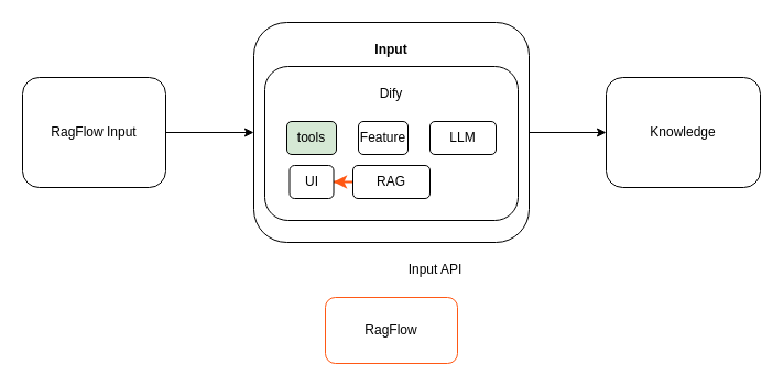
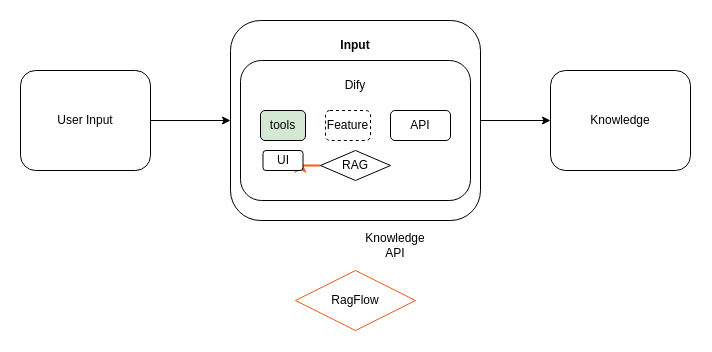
  <mxCell id="0" />
  <mxCell id="1" parent="0" />
  <mxCell id="2" style="edgeStyle=orthogonalEdgeStyle;rounded=0;orthogonalLoop=1;jettySize=auto;html=1;entryX=0;entryY=0.5;entryDx=0;entryDy=0;" edge="1" parent="1" source="3" target="5"><mxGeometry relative="1" as="geometry" /></mxCell>
- <mxCell id="3" value="RagFlow Input" style="rounded=1;whiteSpace=wrap;html=1;" vertex="1" parent="1"><mxGeometry x="20" y="70" width="130" height="100" as="geometry" /></mxCell>
+ <mxCell id="3" value="User Input" style="rounded=1;whiteSpace=wrap;html=1;" vertex="1" parent="1"><mxGeometry x="20" y="70" width="130" height="100" as="geometry" /></mxCell>
  <mxCell id="4" style="edgeStyle=orthogonalEdgeStyle;rounded=0;orthogonalLoop=1;jettySize=auto;html=1;" edge="1" parent="1" source="5" target="6"><mxGeometry relative="1" as="geometry" /></mxCell>
  <mxCell id="5" value="" style="rounded=1;whiteSpace=wrap;html=1;" vertex="1" parent="1"><mxGeometry x="230" y="20" width="250" height="200" as="geometry" /></mxCell>
  <mxCell id="6" value="Knowledge" style="rounded=1;whiteSpace=wrap;html=1;" vertex="1" parent="1"><mxGeometry x="550" y="70" width="140" height="100" as="geometry" /></mxCell>
  <mxCell id="7" value="&lt;b&gt;Input&lt;/b&gt;" style="text;html=1;align=center;verticalAlign=middle;whiteSpace=wrap;rounded=0;" vertex="1" parent="1"><mxGeometry x="325" y="30" width="60" height="30" as="geometry" /></mxCell>
  <mxCell id="8" value="" style="rounded=1;whiteSpace=wrap;html=1;" vertex="1" parent="1"><mxGeometry x="240" y="60" width="230" height="140" as="geometry" /></mxCell>
  <mxCell id="9" value="Dify" style="text;html=1;align=center;verticalAlign=middle;whiteSpace=wrap;rounded=0;" vertex="1" parent="1"><mxGeometry x="325" y="70" width="60" height="30" as="geometry" /></mxCell>
  <mxCell id="10" value="tools" style="rounded=1;whiteSpace=wrap;html=1;fillColor=#d5e8d4;" vertex="1" parent="1"><mxGeometry x="260" y="110" width="45" height="30" as="geometry" /></mxCell>
- <mxCell id="11" value="Feature" style="rounded=1;whiteSpace=wrap;html=1;" vertex="1" parent="1"><mxGeometry x="325" y="110" width="45" height="30" as="geometry" /></mxCell>
+ <mxCell id="11" value="Feature" style="rounded=1;whiteSpace=wrap;html=1;dashed=1;" vertex="1" parent="1"><mxGeometry x="325" y="110" width="45" height="30" as="geometry" /></mxCell>
  <mxCell id="12" style="edgeStyle=orthogonalEdgeStyle;rounded=0;orthogonalLoop=1;jettySize=auto;html=1;strokeColor=#FF5814;strokeWidth=2;" edge="1" parent="1" source="13" target="15"><mxGeometry relative="1" as="geometry" /></mxCell>
- <mxCell id="13" value="RAG" style="rounded=1;whiteSpace=wrap;html=1;" vertex="1" parent="1"><mxGeometry x="320" y="150" width="70" height="30" as="geometry" /></mxCell>
- <mxCell id="14" value="LLM" style="rounded=1;whiteSpace=wrap;html=1;" vertex="1" parent="1"><mxGeometry x="390" y="110" width="60" height="30" as="geometry" /></mxCell>
- <mxCell id="15" value="UI" style="rounded=1;whiteSpace=wrap;html=1;" vertex="1" parent="1"><mxGeometry x="262.5" y="150" width="40" height="30" as="geometry" /></mxCell>
- <mxCell id="16" value="RagFlow" style="rounded=1;whiteSpace=wrap;html=1;strokeColor=#FF5814;" vertex="1" parent="1"><mxGeometry x="295" y="270" width="120" height="60" as="geometry" /></mxCell>
- <mxCell id="17" value="Input API" style="text;html=1;align=center;verticalAlign=middle;whiteSpace=wrap;rounded=0;" vertex="1" parent="1"><mxGeometry x="365" y="230" width="60" height="30" as="geometry" /></mxCell>
+ <mxCell id="13" value="RAG" style="rhombus;whiteSpace=wrap;html=1;" vertex="1" parent="1"><mxGeometry x="320" y="150" width="70" height="30" as="geometry" /></mxCell>
+ <mxCell id="14" value="API" style="rounded=1;whiteSpace=wrap;html=1;" vertex="1" parent="1"><mxGeometry x="390" y="110" width="60" height="30" as="geometry" /></mxCell>
+ <mxCell id="15" value="UI" style="rounded=1;whiteSpace=wrap;html=1;" vertex="1" parent="1"><mxGeometry x="262.5" y="150" width="40" height="20" as="geometry" /></mxCell>
+ <mxCell id="16" value="RagFlow" style="rhombus;whiteSpace=wrap;html=1;strokeColor=#FF5814;" vertex="1" parent="1"><mxGeometry x="295" y="270" width="120" height="60" as="geometry" /></mxCell>
+ <mxCell id="17" value="Knowledge API" style="text;html=1;align=center;verticalAlign=middle;whiteSpace=wrap;rounded=0;" vertex="1" parent="1"><mxGeometry x="365" y="230" width="60" height="30" as="geometry" /></mxCell>
